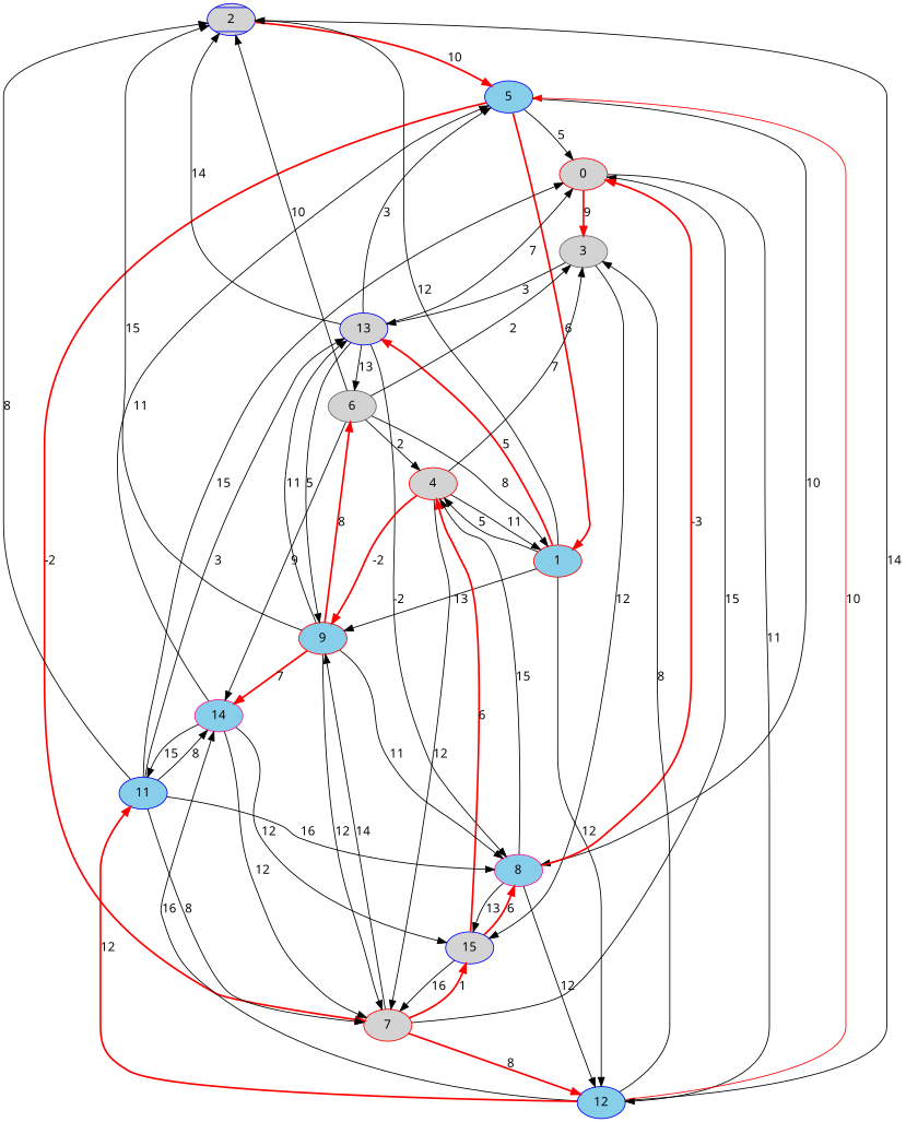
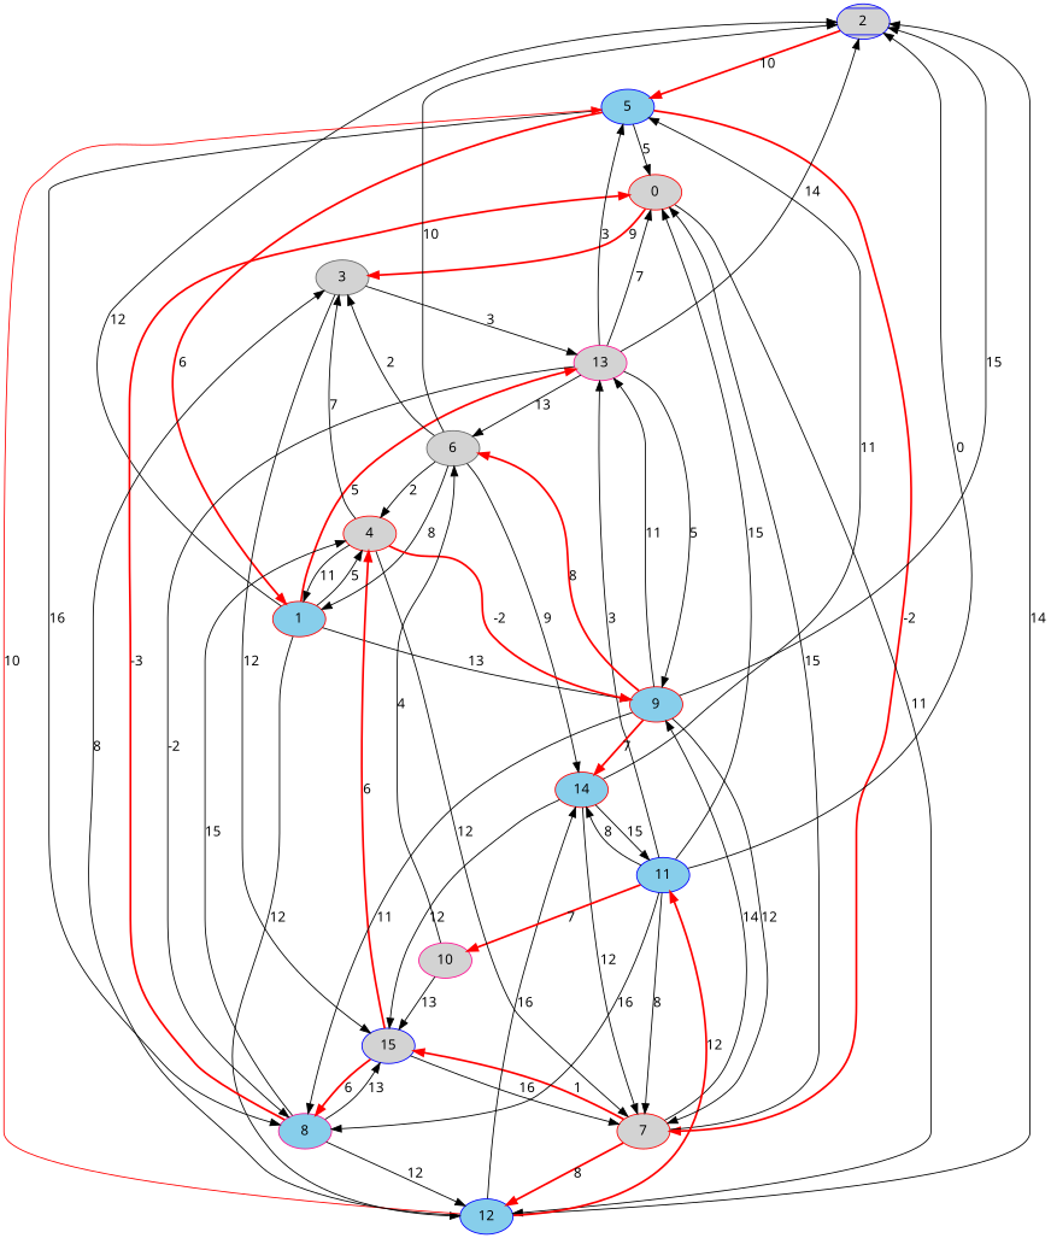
  digraph {
    fontname="Noto Sans"
    node [color=blue fillcolor=lightgrey fontname="Noto Sans" style=filled]
    edge [fontname="Noto Sans"]
    2 [style="diagonals,filled"]
    5 [fillcolor=skyblue]
    0 [color=red]
    1 [color=red fillcolor=skyblue]
    7 [color=red]
    8 [color=deeppink fillcolor=skyblue]
    3 [color=gray40]
    12 [fillcolor=skyblue]
-   13
+   13 [color=deeppink]
    15
-   14 [color=deeppink fillcolor=skyblue]
+   14 [color=red fillcolor=skyblue]
    11 [fillcolor=skyblue]
    9 [color=red fillcolor=skyblue]
    6 [color=gray40]
    4 [color=red]
+   10 [color=deeppink]
    2 -> 5 [color=red label=10 style=bold]
    5 -> 0 [label=5]
    5 -> 1 [color=red label=6 style=bold]
    5 -> 7 [color=red label=-2 style=bold]
-   5 -> 8 [label=10]
+   5 -> 8 [label=16]
    0 -> 3 [color=red label=9 style=bold]
    0 -> 12 [label=11]
    1 -> 2 [label=12]
    1 -> 12 [label=12]
    1 -> 13 [color=red label=5 style=bold]
    1 -> 9 [label=13]
    1 -> 4 [label=5]
    7 -> 0 [label=15]
    7 -> 12 [color=red label=8 style=bold]
    7 -> 15 [color=red label=1 style=bold]
    7 -> 9 [label=14]
    8 -> 0 [color=red label=-3 style=bold]
    8 -> 12 [label=12]
    8 -> 15 [label=13]
    8 -> 4 [label=15]
    3 -> 13 [label=3]
    3 -> 15 [label=12]
    12 -> 2 [label=14]
    12 -> 5 [color=red label=10]
    12 -> 3 [label=8]
    12 -> 14 [label=16]
    12 -> 11 [color=red label=12 style=bold]
    13 -> 2 [label=14]
    13 -> 5 [label=3]
    13 -> 0 [label=7]
    13 -> 8 [label=-2]
    13 -> 9 [label=5]
    13 -> 6 [label=13]
    15 -> 7 [label=16]
    15 -> 8 [color=red label=6 style=bold]
    15 -> 4 [color=red label=6 style=bold]
    14 -> 5 [label=11]
    14 -> 7 [label=12]
    14 -> 15 [label=12]
    14 -> 11 [label=15]
-   11 -> 2 [label=8]
+   11 -> 2 [label=0]
    11 -> 0 [label=15]
    11 -> 7 [label=8]
    11 -> 8 [label=16]
    11 -> 13 [label=3]
    11 -> 14 [label=8]
+   11 -> 10 [color=red label=7 style=bold]
    9 -> 2 [label=15]
    9 -> 7 [label=12]
    9 -> 8 [label=11]
    9 -> 13 [label=11]
    9 -> 14 [color=red label=7 style=bold]
    9 -> 6 [color=red label=8 style=bold]
    6 -> 2 [label=10]
    6 -> 1 [label=8]
    6 -> 3 [label=2]
    6 -> 14 [label=9]
    6 -> 4 [label=2]
    4 -> 1 [label=11]
    4 -> 7 [label=12]
    4 -> 3 [label=7]
    4 -> 9 [color=red label=-2 style=bold]
+   10 -> 15 [label=13]
+   10 -> 6 [label=4]
  }
